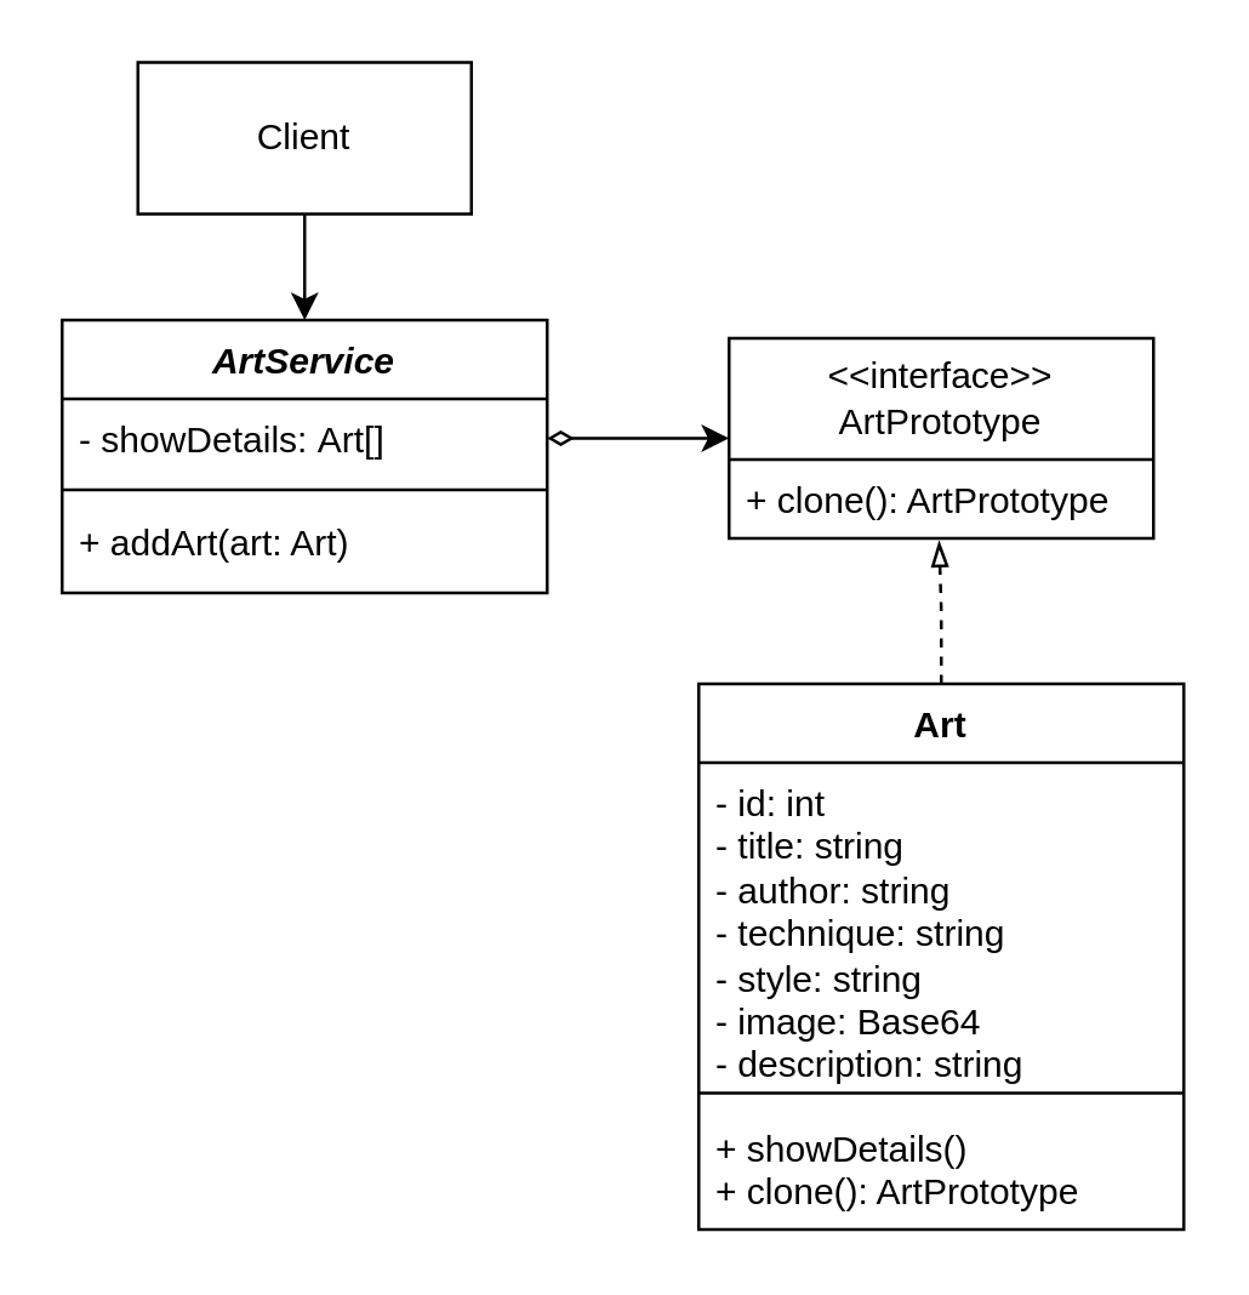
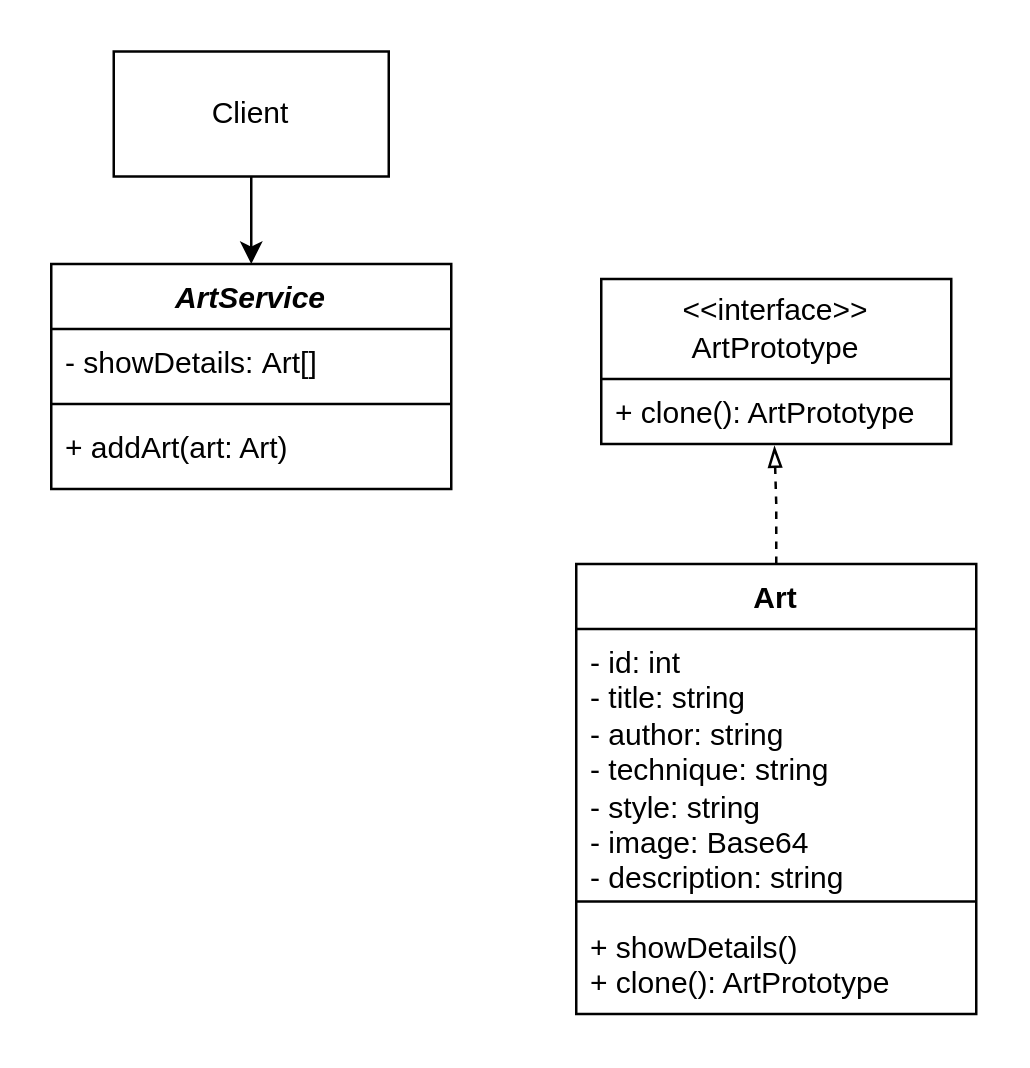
  <mxCell id="0" />
  <mxCell id="1" parent="0" />
  <mxCell id="2" value="&lt;i&gt;ArtService&lt;/i&gt;" style="swimlane;fontStyle=1;align=center;verticalAlign=top;childLayout=stackLayout;horizontal=1;startSize=26;horizontalStack=0;resizeParent=1;resizeParentMax=0;resizeLast=0;collapsible=1;marginBottom=0;whiteSpace=wrap;html=1;" parent="1" vertex="1"><mxGeometry x="20" y="105" width="160" height="90" as="geometry" /></mxCell>
  <mxCell id="3" value="- showDetails:&amp;nbsp;&lt;span style=&quot;text-align: center;&quot;&gt;Art&lt;/span&gt;[]" style="text;strokeColor=none;fillColor=none;align=left;verticalAlign=top;spacingLeft=4;spacingRight=4;overflow=hidden;rotatable=0;points=[[0,0.5],[1,0.5]];portConstraint=eastwest;whiteSpace=wrap;html=1;" parent="2" vertex="1"><mxGeometry y="26" width="160" height="26" as="geometry" /></mxCell>
  <mxCell id="4" value="" style="line;strokeWidth=1;fillColor=none;align=left;verticalAlign=middle;spacingTop=-1;spacingLeft=3;spacingRight=3;rotatable=0;labelPosition=right;points=[];portConstraint=eastwest;strokeColor=inherit;" parent="2" vertex="1"><mxGeometry y="52" width="160" height="8" as="geometry" /></mxCell>
  <mxCell id="5" value="+ addArt(art: Art&lt;span style=&quot;background-color: transparent; color: light-dark(rgb(0, 0, 0), rgb(255, 255, 255));&quot;&gt;)&lt;/span&gt;" style="text;strokeColor=none;fillColor=none;align=left;verticalAlign=top;spacingLeft=4;spacingRight=4;overflow=hidden;rotatable=0;points=[[0,0.5],[1,0.5]];portConstraint=eastwest;whiteSpace=wrap;html=1;" parent="2" vertex="1"><mxGeometry y="60" width="160" height="30" as="geometry" /></mxCell>
  <mxCell id="6" style="edgeStyle=orthogonalEdgeStyle;rounded=0;orthogonalLoop=1;jettySize=auto;html=1;" parent="1" source="7" target="2" edge="1"><mxGeometry relative="1" as="geometry" /></mxCell>
  <mxCell id="7" value="Client" style="html=1;whiteSpace=wrap;" parent="1" vertex="1"><mxGeometry x="45" y="20" width="110" height="50" as="geometry" /></mxCell>
  <mxCell id="8" value="&amp;lt;&amp;lt;interface&amp;gt;&amp;gt;&lt;div&gt;ArtPrototype&lt;/div&gt;" style="swimlane;fontStyle=0;childLayout=stackLayout;horizontal=1;startSize=40;fillColor=none;horizontalStack=0;resizeParent=1;resizeParentMax=0;resizeLast=0;collapsible=1;marginBottom=0;whiteSpace=wrap;html=1;" parent="1" vertex="1"><mxGeometry x="240" y="111" width="140" height="66" as="geometry" /></mxCell>
  <mxCell id="9" value="+ clone(): ArtPrototype" style="text;strokeColor=none;fillColor=none;align=left;verticalAlign=top;spacingLeft=4;spacingRight=4;overflow=hidden;rotatable=0;points=[[0,0.5],[1,0.5]];portConstraint=eastwest;whiteSpace=wrap;html=1;" parent="8" vertex="1"><mxGeometry y="40" width="140" height="26" as="geometry" /></mxCell>
- <mxCell id="10" style="edgeStyle=orthogonalEdgeStyle;rounded=0;orthogonalLoop=1;jettySize=auto;html=1;entryX=0;entryY=0.5;entryDx=0;entryDy=0;startArrow=diamondThin;startFill=0;" parent="1" source="3" target="8" edge="1"><mxGeometry relative="1" as="geometry"><Array as="points"><mxPoint x="230" y="144" /><mxPoint x="230" y="144" /></Array></mxGeometry></mxCell>
  <mxCell id="11" value="Art" style="swimlane;fontStyle=1;align=center;verticalAlign=top;childLayout=stackLayout;horizontal=1;startSize=26;horizontalStack=0;resizeParent=1;resizeParentMax=0;resizeLast=0;collapsible=1;marginBottom=0;whiteSpace=wrap;html=1;" parent="1" vertex="1"><mxGeometry x="230" y="225" width="160" height="180" as="geometry" /></mxCell>
  <mxCell id="12" value="&lt;div&gt;- id: int&lt;/div&gt;- title: string&lt;div&gt;- author: string&lt;/div&gt;&lt;div&gt;- technique: string&lt;/div&gt;&lt;div&gt;- style: string&lt;br&gt;&lt;div&gt;- image: Base64&lt;/div&gt;&lt;div&gt;- description: string&lt;/div&gt;&lt;/div&gt;" style="text;strokeColor=none;fillColor=none;align=left;verticalAlign=top;spacingLeft=4;spacingRight=4;overflow=hidden;rotatable=0;points=[[0,0.5],[1,0.5]];portConstraint=eastwest;whiteSpace=wrap;html=1;" parent="11" vertex="1"><mxGeometry y="26" width="160" height="104" as="geometry" /></mxCell>
  <mxCell id="13" value="" style="line;strokeWidth=1;fillColor=none;align=left;verticalAlign=middle;spacingTop=-1;spacingLeft=3;spacingRight=3;rotatable=0;labelPosition=right;points=[];portConstraint=eastwest;strokeColor=inherit;" parent="11" vertex="1"><mxGeometry y="130" width="160" height="10" as="geometry" /></mxCell>
  <mxCell id="14" value="&lt;div&gt;+ showDetails()&lt;/div&gt;+ clone(): ArtPrototype" style="text;strokeColor=none;fillColor=none;align=left;verticalAlign=top;spacingLeft=4;spacingRight=4;overflow=hidden;rotatable=0;points=[[0,0.5],[1,0.5]];portConstraint=eastwest;whiteSpace=wrap;html=1;" parent="11" vertex="1"><mxGeometry y="140" width="160" height="40" as="geometry" /></mxCell>
  <mxCell id="15" style="edgeStyle=orthogonalEdgeStyle;rounded=0;orthogonalLoop=1;jettySize=auto;html=1;entryX=0.495;entryY=1.038;entryDx=0;entryDy=0;entryPerimeter=0;endArrow=blockThin;endFill=0;dashed=1;" parent="1" source="11" target="9" edge="1"><mxGeometry relative="1" as="geometry" /></mxCell>
